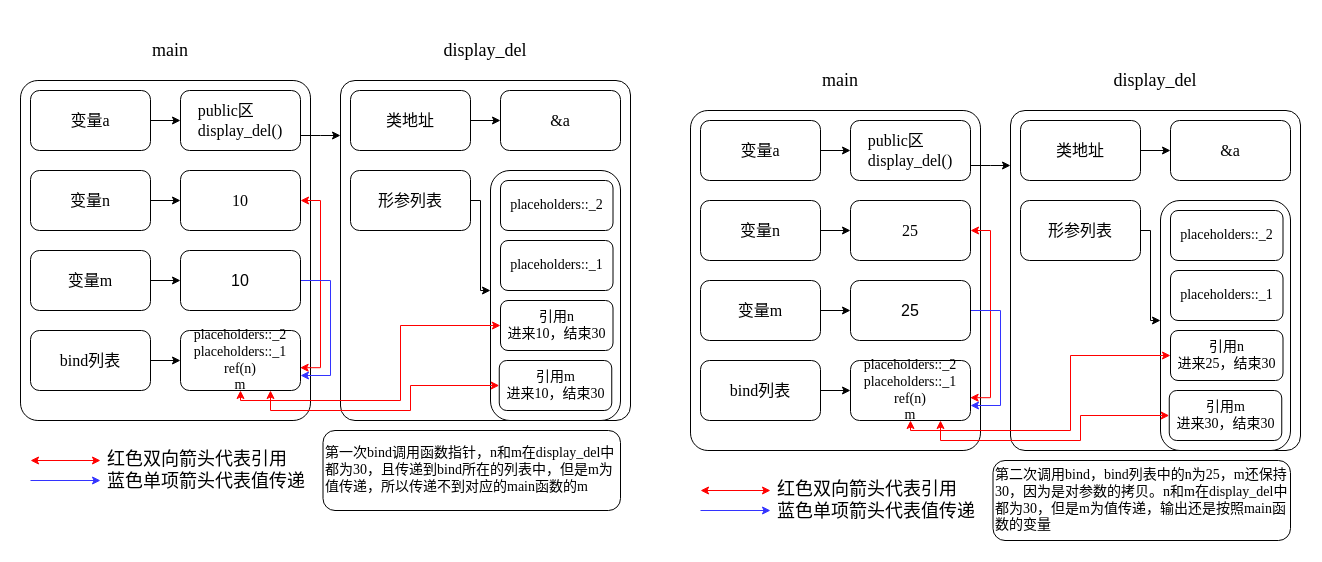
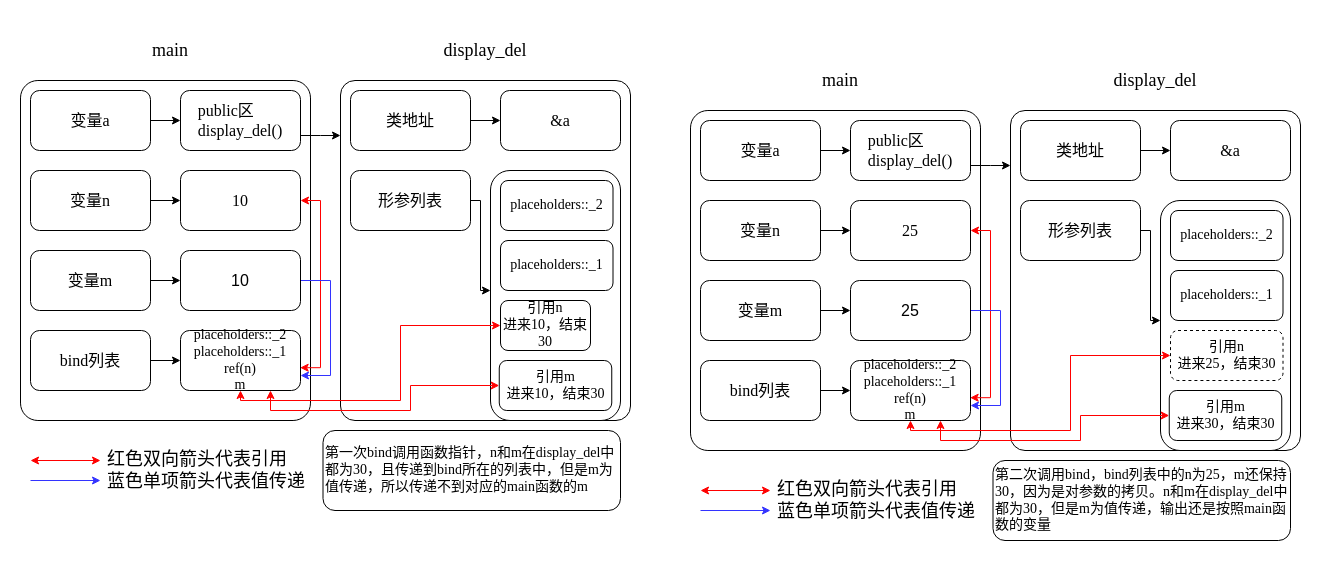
  <mxCell id="0" />
  <mxCell id="1" parent="0" />
  <mxCell id="2" value="&lt;font style=&quot;font-size: 18px;&quot; face=&quot;Comic Sans MS&quot;&gt;main&lt;/font&gt;" style="rounded=1;whiteSpace=wrap;html=1;fillColor=none;strokeColor=none;fontSize=18;" vertex="1" parent="1"><mxGeometry x="110" y="20" width="120" height="60" as="geometry" /></mxCell>
  <mxCell id="3" value="" style="rounded=1;whiteSpace=wrap;html=1;arcSize=6;" vertex="1" parent="1"><mxGeometry x="20" y="80" width="290" height="340" as="geometry" /></mxCell>
  <mxCell id="4" value="" style="edgeStyle=orthogonalEdgeStyle;rounded=0;orthogonalLoop=1;jettySize=auto;html=1;" edge="1" parent="1" source="5" target="15"><mxGeometry relative="1" as="geometry" /></mxCell>
  <mxCell id="5" value="&lt;font style=&quot;font-size: 16px;&quot; face=&quot;Comic Sans MS&quot;&gt;变量a&lt;/font&gt;" style="rounded=1;whiteSpace=wrap;html=1;" vertex="1" parent="1"><mxGeometry x="30" y="90" width="120" height="60" as="geometry" /></mxCell>
  <mxCell id="6" value="" style="edgeStyle=orthogonalEdgeStyle;rounded=0;orthogonalLoop=1;jettySize=auto;html=1;" edge="1" parent="1" source="7" target="11"><mxGeometry relative="1" as="geometry" /></mxCell>
  <mxCell id="7" value="&lt;font style=&quot;font-size: 16px;&quot; face=&quot;Comic Sans MS&quot;&gt;变量n&lt;/font&gt;" style="rounded=1;whiteSpace=wrap;html=1;" vertex="1" parent="1"><mxGeometry x="30" y="170" width="120" height="60" as="geometry" /></mxCell>
  <mxCell id="8" value="" style="edgeStyle=orthogonalEdgeStyle;rounded=0;orthogonalLoop=1;jettySize=auto;html=1;" edge="1" parent="1" source="9" target="13"><mxGeometry relative="1" as="geometry" /></mxCell>
  <mxCell id="9" value="&lt;font style=&quot;font-size: 16px;&quot; face=&quot;Comic Sans MS&quot;&gt;变量m&lt;/font&gt;" style="rounded=1;whiteSpace=wrap;html=1;" vertex="1" parent="1"><mxGeometry x="30" y="250" width="120" height="60" as="geometry" /></mxCell>
  <mxCell id="10" style="edgeStyle=orthogonalEdgeStyle;rounded=0;orthogonalLoop=1;jettySize=auto;html=1;exitX=1;exitY=0.5;exitDx=0;exitDy=0;entryX=0.997;entryY=0.62;entryDx=0;entryDy=0;entryPerimeter=0;startArrow=classic;startFill=1;strokeColor=#FF0000;" edge="1" parent="1" source="11" target="18"><mxGeometry relative="1" as="geometry" /></mxCell>
  <mxCell id="11" value="&lt;font style=&quot;font-size: 16px;&quot; face=&quot;Comic Sans MS&quot;&gt;10&lt;/font&gt;" style="whiteSpace=wrap;html=1;rounded=1;" vertex="1" parent="1"><mxGeometry x="180" y="170" width="120" height="60" as="geometry" /></mxCell>
  <mxCell id="12" style="edgeStyle=orthogonalEdgeStyle;rounded=0;orthogonalLoop=1;jettySize=auto;html=1;exitX=1;exitY=0.5;exitDx=0;exitDy=0;entryX=1;entryY=0.75;entryDx=0;entryDy=0;strokeColor=#3333FF;" edge="1" parent="1" source="13" target="18"><mxGeometry relative="1" as="geometry"><Array as="points"><mxPoint x="330" y="280" /><mxPoint x="330" y="375" /></Array></mxGeometry></mxCell>
  <mxCell id="13" value="&lt;font style=&quot;font-size: 16px;&quot;&gt;10&lt;/font&gt;" style="whiteSpace=wrap;html=1;rounded=1;" vertex="1" parent="1"><mxGeometry x="180" y="250" width="120" height="60" as="geometry" /></mxCell>
  <mxCell id="14" style="edgeStyle=orthogonalEdgeStyle;rounded=0;orthogonalLoop=1;jettySize=auto;html=1;exitX=1;exitY=0.75;exitDx=0;exitDy=0;" edge="1" parent="1" source="15"><mxGeometry relative="1" as="geometry"><mxPoint x="340" y="135" as="targetPoint" /></mxGeometry></mxCell>
  <mxCell id="15" value="&lt;div style=&quot;text-align: left;&quot;&gt;&lt;span style=&quot;font-size: 16px; font-family: &amp;quot;Comic Sans MS&amp;quot;; background-color: initial;&quot;&gt;public区&lt;/span&gt;&lt;/div&gt;&lt;font face=&quot;Comic Sans MS&quot; style=&quot;font-size: 16px;&quot;&gt;&lt;div style=&quot;&quot;&gt;&lt;span style=&quot;background-color: initial;&quot;&gt;display_del()&lt;/span&gt;&lt;/div&gt;&lt;/font&gt;" style="whiteSpace=wrap;html=1;rounded=1;align=center;" vertex="1" parent="1"><mxGeometry x="180" y="90" width="120" height="60" as="geometry" /></mxCell>
  <mxCell id="16" value="" style="edgeStyle=orthogonalEdgeStyle;rounded=0;orthogonalLoop=1;jettySize=auto;html=1;" edge="1" parent="1" source="17" target="18"><mxGeometry relative="1" as="geometry" /></mxCell>
  <mxCell id="17" value="&lt;font style=&quot;font-size: 16px;&quot; face=&quot;Comic Sans MS&quot;&gt;bind列表&lt;/font&gt;" style="rounded=1;whiteSpace=wrap;html=1;" vertex="1" parent="1"><mxGeometry x="30" y="330" width="120" height="60" as="geometry" /></mxCell>
  <mxCell id="18" value="&lt;font style=&quot;font-size: 14px;&quot; face=&quot;Comic Sans MS&quot;&gt;placeholders::_2&lt;br&gt;placeholders::_1&lt;br&gt;ref(n)&lt;br&gt;m&lt;/font&gt;" style="whiteSpace=wrap;html=1;rounded=1;" vertex="1" parent="1"><mxGeometry x="180" y="330" width="120" height="60" as="geometry" /></mxCell>
  <mxCell id="19" value="display_del" style="rounded=1;whiteSpace=wrap;html=1;fillColor=none;strokeColor=none;fontSize=18;fontFamily=Comic Sans MS;" vertex="1" parent="1"><mxGeometry x="425" y="20" width="120" height="60" as="geometry" /></mxCell>
  <mxCell id="20" value="" style="rounded=1;whiteSpace=wrap;html=1;arcSize=5;" vertex="1" parent="1"><mxGeometry x="340" y="80" width="290" height="340" as="geometry" /></mxCell>
  <mxCell id="21" value="" style="edgeStyle=orthogonalEdgeStyle;rounded=0;orthogonalLoop=1;jettySize=auto;html=1;" edge="1" parent="1" source="22" target="23"><mxGeometry relative="1" as="geometry" /></mxCell>
  <mxCell id="22" value="&lt;font style=&quot;font-size: 16px;&quot; face=&quot;Comic Sans MS&quot;&gt;类地址&lt;/font&gt;" style="rounded=1;whiteSpace=wrap;html=1;" vertex="1" parent="1"><mxGeometry x="350" y="90" width="120" height="60" as="geometry" /></mxCell>
  <mxCell id="23" value="&lt;font style=&quot;font-size: 16px;&quot; face=&quot;Comic Sans MS&quot;&gt;&amp;amp;a&lt;/font&gt;" style="rounded=1;whiteSpace=wrap;html=1;" vertex="1" parent="1"><mxGeometry x="500" y="90" width="120" height="60" as="geometry" /></mxCell>
  <mxCell id="24" value="" style="edgeStyle=orthogonalEdgeStyle;rounded=0;orthogonalLoop=1;jettySize=auto;html=1;" edge="1" parent="1" source="25" target="26"><mxGeometry relative="1" as="geometry"><Array as="points"><mxPoint x="480" y="200" /><mxPoint x="480" y="290" /></Array></mxGeometry></mxCell>
  <mxCell id="25" value="&lt;font style=&quot;font-size: 16px;&quot; face=&quot;Comic Sans MS&quot;&gt;形参列表&lt;/font&gt;" style="rounded=1;whiteSpace=wrap;html=1;" vertex="1" parent="1"><mxGeometry x="350" y="170" width="120" height="60" as="geometry" /></mxCell>
  <mxCell id="26" value="" style="whiteSpace=wrap;html=1;rounded=1;" vertex="1" parent="1"><mxGeometry x="490" y="170" width="130" height="250" as="geometry" /></mxCell>
  <mxCell id="27" value="&lt;font face=&quot;Comic Sans MS&quot; style=&quot;font-size: 14px;&quot;&gt;placeholders::_2&lt;/font&gt;" style="whiteSpace=wrap;html=1;rounded=1;" vertex="1" parent="1"><mxGeometry x="500" y="180" width="112.5" height="50" as="geometry" /></mxCell>
  <mxCell id="28" value="&lt;font face=&quot;Comic Sans MS&quot; style=&quot;font-size: 14px;&quot;&gt;placeholders::_1&lt;/font&gt;" style="whiteSpace=wrap;html=1;rounded=1;" vertex="1" parent="1"><mxGeometry x="500" y="240" width="112.5" height="50" as="geometry" /></mxCell>
- <mxCell id="29" value="&lt;font face=&quot;Comic Sans MS&quot; style=&quot;font-size: 14px;&quot;&gt;引用n&lt;br&gt;进来10，结束30&lt;br&gt;&lt;/font&gt;" style="whiteSpace=wrap;html=1;rounded=1;" vertex="1" parent="1"><mxGeometry x="500" y="300" width="112.5" height="50" as="geometry" /></mxCell>
+ <mxCell id="29" value="&lt;font face=&quot;Comic Sans MS&quot; style=&quot;font-size: 14px;&quot;&gt;引用n&lt;br&gt;进来10，结束30&lt;br&gt;&lt;/font&gt;" style="whiteSpace=wrap;html=1;rounded=1;" vertex="1" parent="1"><mxGeometry x="500" y="300" width="90" height="50" as="geometry" /></mxCell>
  <mxCell id="30" value="&lt;font face=&quot;Comic Sans MS&quot; style=&quot;font-size: 14px;&quot;&gt;引用m&lt;br&gt;进来10，结束30&lt;br&gt;&lt;/font&gt;" style="whiteSpace=wrap;html=1;rounded=1;" vertex="1" parent="1"><mxGeometry x="498.75" y="360" width="112.5" height="50" as="geometry" /></mxCell>
  <mxCell id="31" style="edgeStyle=orthogonalEdgeStyle;rounded=0;orthogonalLoop=1;jettySize=auto;html=1;exitX=0.75;exitY=1;exitDx=0;exitDy=0;entryX=0;entryY=0.5;entryDx=0;entryDy=0;startArrow=classic;startFill=1;strokeColor=#FF0000;" edge="1" parent="1" source="18" target="30"><mxGeometry relative="1" as="geometry"><Array as="points"><mxPoint x="270" y="410" /><mxPoint x="410" y="410" /><mxPoint x="410" y="385" /></Array></mxGeometry></mxCell>
  <mxCell id="32" style="edgeStyle=orthogonalEdgeStyle;rounded=0;orthogonalLoop=1;jettySize=auto;html=1;exitX=0.5;exitY=1;exitDx=0;exitDy=0;startArrow=classic;startFill=1;strokeColor=#FF0000;" edge="1" parent="1" source="18" target="29"><mxGeometry relative="1" as="geometry"><Array as="points"><mxPoint x="240" y="400" /><mxPoint x="400" y="400" /><mxPoint x="400" y="325" /></Array></mxGeometry></mxCell>
  <mxCell id="33" value="" style="endArrow=classic;startArrow=classic;html=1;rounded=0;strokeColor=#FF0000;" edge="1" parent="1"><mxGeometry width="50" height="50" relative="1" as="geometry"><mxPoint x="30" y="460" as="sourcePoint" /><mxPoint x="100" y="460" as="targetPoint" /></mxGeometry></mxCell>
  <mxCell id="34" value="" style="endArrow=classic;startArrow=none;html=1;rounded=0;startFill=0;strokeColor=#3333FF;" edge="1" parent="1"><mxGeometry width="50" height="50" relative="1" as="geometry"><mxPoint x="30" y="480" as="sourcePoint" /><mxPoint x="100" y="480" as="targetPoint" /></mxGeometry></mxCell>
  <mxCell id="35" value="&lt;font style=&quot;font-size: 18px;&quot; face=&quot;Comic Sans MS&quot;&gt;红色双向箭头代表引用&lt;br&gt;蓝色单项箭头代表值传递&lt;br&gt;&lt;/font&gt;" style="rounded=1;whiteSpace=wrap;html=1;fillColor=none;strokeColor=none;fontSize=18;align=left;" vertex="1" parent="1"><mxGeometry x="105" y="440" width="205" height="60" as="geometry" /></mxCell>
  <mxCell id="36" value="&lt;font style=&quot;font-size: 14px;&quot; face=&quot;Comic Sans MS&quot;&gt;第一次bind调用函数指针，n和m在display_del中都为30，且传递到bind所在的列表中，但是m为值传递，所以传递不到对应的main函数的m&lt;/font&gt;" style="rounded=1;whiteSpace=wrap;html=1;align=left;" vertex="1" parent="1"><mxGeometry x="322.5" y="430" width="297.5" height="80" as="geometry" /></mxCell>
  <mxCell id="37" value="&lt;font style=&quot;font-size: 18px;&quot; face=&quot;Comic Sans MS&quot;&gt;main&lt;/font&gt;" style="rounded=1;whiteSpace=wrap;html=1;fillColor=none;strokeColor=none;fontSize=18;" vertex="1" parent="1"><mxGeometry x="780" y="50" width="120" height="60" as="geometry" /></mxCell>
  <mxCell id="38" value="" style="rounded=1;whiteSpace=wrap;html=1;arcSize=6;" vertex="1" parent="1"><mxGeometry x="690" y="110" width="290" height="340" as="geometry" /></mxCell>
  <mxCell id="39" value="" style="edgeStyle=orthogonalEdgeStyle;rounded=0;orthogonalLoop=1;jettySize=auto;html=1;" edge="1" source="40" target="50" parent="1"><mxGeometry relative="1" as="geometry" /></mxCell>
  <mxCell id="40" value="&lt;font style=&quot;font-size: 16px;&quot; face=&quot;Comic Sans MS&quot;&gt;变量a&lt;/font&gt;" style="rounded=1;whiteSpace=wrap;html=1;" vertex="1" parent="1"><mxGeometry x="700" y="120" width="120" height="60" as="geometry" /></mxCell>
  <mxCell id="41" value="" style="edgeStyle=orthogonalEdgeStyle;rounded=0;orthogonalLoop=1;jettySize=auto;html=1;" edge="1" source="42" target="46" parent="1"><mxGeometry relative="1" as="geometry" /></mxCell>
  <mxCell id="42" value="&lt;font style=&quot;font-size: 16px;&quot; face=&quot;Comic Sans MS&quot;&gt;变量n&lt;/font&gt;" style="rounded=1;whiteSpace=wrap;html=1;" vertex="1" parent="1"><mxGeometry x="700" y="200" width="120" height="60" as="geometry" /></mxCell>
  <mxCell id="43" value="" style="edgeStyle=orthogonalEdgeStyle;rounded=0;orthogonalLoop=1;jettySize=auto;html=1;" edge="1" source="44" target="48" parent="1"><mxGeometry relative="1" as="geometry" /></mxCell>
  <mxCell id="44" value="&lt;font style=&quot;font-size: 16px;&quot; face=&quot;Comic Sans MS&quot;&gt;变量m&lt;/font&gt;" style="rounded=1;whiteSpace=wrap;html=1;" vertex="1" parent="1"><mxGeometry x="700" y="280" width="120" height="60" as="geometry" /></mxCell>
  <mxCell id="45" style="edgeStyle=orthogonalEdgeStyle;rounded=0;orthogonalLoop=1;jettySize=auto;html=1;exitX=1;exitY=0.5;exitDx=0;exitDy=0;entryX=0.997;entryY=0.62;entryDx=0;entryDy=0;entryPerimeter=0;startArrow=classic;startFill=1;strokeColor=#FF0000;" edge="1" source="46" target="53" parent="1"><mxGeometry relative="1" as="geometry" /></mxCell>
  <mxCell id="46" value="&lt;font style=&quot;font-size: 16px;&quot; face=&quot;Comic Sans MS&quot;&gt;25&lt;/font&gt;" style="whiteSpace=wrap;html=1;rounded=1;" vertex="1" parent="1"><mxGeometry x="850" y="200" width="120" height="60" as="geometry" /></mxCell>
  <mxCell id="47" style="edgeStyle=orthogonalEdgeStyle;rounded=0;orthogonalLoop=1;jettySize=auto;html=1;exitX=1;exitY=0.5;exitDx=0;exitDy=0;entryX=1;entryY=0.75;entryDx=0;entryDy=0;strokeColor=#3333FF;" edge="1" source="48" target="53" parent="1"><mxGeometry relative="1" as="geometry"><Array as="points"><mxPoint x="1000" y="310" /><mxPoint x="1000" y="405" /></Array></mxGeometry></mxCell>
  <mxCell id="48" value="&lt;font style=&quot;font-size: 16px;&quot;&gt;25&lt;/font&gt;" style="whiteSpace=wrap;html=1;rounded=1;" vertex="1" parent="1"><mxGeometry x="850" y="280" width="120" height="60" as="geometry" /></mxCell>
  <mxCell id="49" style="edgeStyle=orthogonalEdgeStyle;rounded=0;orthogonalLoop=1;jettySize=auto;html=1;exitX=1;exitY=0.75;exitDx=0;exitDy=0;" edge="1" source="50" parent="1"><mxGeometry relative="1" as="geometry"><mxPoint x="1010" y="165" as="targetPoint" /></mxGeometry></mxCell>
  <mxCell id="50" value="&lt;div style=&quot;text-align: left;&quot;&gt;&lt;span style=&quot;font-size: 16px; font-family: &amp;quot;Comic Sans MS&amp;quot;; background-color: initial;&quot;&gt;public区&lt;/span&gt;&lt;/div&gt;&lt;font face=&quot;Comic Sans MS&quot; style=&quot;font-size: 16px;&quot;&gt;&lt;div style=&quot;&quot;&gt;&lt;span style=&quot;background-color: initial;&quot;&gt;display_del()&lt;/span&gt;&lt;/div&gt;&lt;/font&gt;" style="whiteSpace=wrap;html=1;rounded=1;align=center;" vertex="1" parent="1"><mxGeometry x="850" y="120" width="120" height="60" as="geometry" /></mxCell>
  <mxCell id="51" value="" style="edgeStyle=orthogonalEdgeStyle;rounded=0;orthogonalLoop=1;jettySize=auto;html=1;" edge="1" source="52" target="53" parent="1"><mxGeometry relative="1" as="geometry" /></mxCell>
  <mxCell id="52" value="&lt;font style=&quot;font-size: 16px;&quot; face=&quot;Comic Sans MS&quot;&gt;bind列表&lt;/font&gt;" style="rounded=1;whiteSpace=wrap;html=1;" vertex="1" parent="1"><mxGeometry x="700" y="360" width="120" height="60" as="geometry" /></mxCell>
  <mxCell id="53" value="&lt;font style=&quot;font-size: 14px;&quot; face=&quot;Comic Sans MS&quot;&gt;placeholders::_2&lt;br&gt;placeholders::_1&lt;br&gt;ref(n)&lt;br&gt;m&lt;/font&gt;" style="whiteSpace=wrap;html=1;rounded=1;" vertex="1" parent="1"><mxGeometry x="850" y="360" width="120" height="60" as="geometry" /></mxCell>
  <mxCell id="54" value="display_del" style="rounded=1;whiteSpace=wrap;html=1;fillColor=none;strokeColor=none;fontSize=18;fontFamily=Comic Sans MS;" vertex="1" parent="1"><mxGeometry x="1095" y="50" width="120" height="60" as="geometry" /></mxCell>
  <mxCell id="55" value="" style="rounded=1;whiteSpace=wrap;html=1;arcSize=5;" vertex="1" parent="1"><mxGeometry x="1010" y="110" width="290" height="340" as="geometry" /></mxCell>
  <mxCell id="56" value="" style="edgeStyle=orthogonalEdgeStyle;rounded=0;orthogonalLoop=1;jettySize=auto;html=1;" edge="1" source="57" target="58" parent="1"><mxGeometry relative="1" as="geometry" /></mxCell>
  <mxCell id="57" value="&lt;font style=&quot;font-size: 16px;&quot; face=&quot;Comic Sans MS&quot;&gt;类地址&lt;/font&gt;" style="rounded=1;whiteSpace=wrap;html=1;" vertex="1" parent="1"><mxGeometry x="1020" y="120" width="120" height="60" as="geometry" /></mxCell>
  <mxCell id="58" value="&lt;font style=&quot;font-size: 16px;&quot; face=&quot;Comic Sans MS&quot;&gt;&amp;amp;a&lt;/font&gt;" style="rounded=1;whiteSpace=wrap;html=1;" vertex="1" parent="1"><mxGeometry x="1170" y="120" width="120" height="60" as="geometry" /></mxCell>
  <mxCell id="59" value="" style="edgeStyle=orthogonalEdgeStyle;rounded=0;orthogonalLoop=1;jettySize=auto;html=1;" edge="1" source="60" target="61" parent="1"><mxGeometry relative="1" as="geometry"><Array as="points"><mxPoint x="1150" y="230" /><mxPoint x="1150" y="320" /></Array></mxGeometry></mxCell>
  <mxCell id="60" value="&lt;font style=&quot;font-size: 16px;&quot; face=&quot;Comic Sans MS&quot;&gt;形参列表&lt;/font&gt;" style="rounded=1;whiteSpace=wrap;html=1;" vertex="1" parent="1"><mxGeometry x="1020" y="200" width="120" height="60" as="geometry" /></mxCell>
  <mxCell id="61" value="" style="whiteSpace=wrap;html=1;rounded=1;" vertex="1" parent="1"><mxGeometry x="1160" y="200" width="130" height="250" as="geometry" /></mxCell>
  <mxCell id="62" value="&lt;font face=&quot;Comic Sans MS&quot; style=&quot;font-size: 14px;&quot;&gt;placeholders::_2&lt;/font&gt;" style="whiteSpace=wrap;html=1;rounded=1;" vertex="1" parent="1"><mxGeometry x="1170" y="210" width="112.5" height="50" as="geometry" /></mxCell>
  <mxCell id="63" value="&lt;font face=&quot;Comic Sans MS&quot; style=&quot;font-size: 14px;&quot;&gt;placeholders::_1&lt;/font&gt;" style="whiteSpace=wrap;html=1;rounded=1;" vertex="1" parent="1"><mxGeometry x="1170" y="270" width="112.5" height="50" as="geometry" /></mxCell>
- <mxCell id="64" value="&lt;font face=&quot;Comic Sans MS&quot; style=&quot;font-size: 14px;&quot;&gt;引用n&lt;br&gt;进来25，结束30&lt;br&gt;&lt;/font&gt;" style="whiteSpace=wrap;html=1;rounded=1;" vertex="1" parent="1"><mxGeometry x="1170" y="330" width="112.5" height="50" as="geometry" /></mxCell>
+ <mxCell id="64" value="&lt;font face=&quot;Comic Sans MS&quot; style=&quot;font-size: 14px;&quot;&gt;引用n&lt;br&gt;进来25，结束30&lt;br&gt;&lt;/font&gt;" style="whiteSpace=wrap;html=1;rounded=1;dashed=1;" vertex="1" parent="1"><mxGeometry x="1170" y="330" width="112.5" height="50" as="geometry" /></mxCell>
  <mxCell id="65" value="&lt;font face=&quot;Comic Sans MS&quot; style=&quot;font-size: 14px;&quot;&gt;引用m&lt;br&gt;进来30，结束30&lt;br&gt;&lt;/font&gt;" style="whiteSpace=wrap;html=1;rounded=1;" vertex="1" parent="1"><mxGeometry x="1168.75" y="390" width="112.5" height="50" as="geometry" /></mxCell>
  <mxCell id="66" style="edgeStyle=orthogonalEdgeStyle;rounded=0;orthogonalLoop=1;jettySize=auto;html=1;exitX=0.75;exitY=1;exitDx=0;exitDy=0;entryX=0;entryY=0.5;entryDx=0;entryDy=0;startArrow=classic;startFill=1;strokeColor=#FF0000;" edge="1" source="53" target="65" parent="1"><mxGeometry relative="1" as="geometry"><Array as="points"><mxPoint x="940" y="440" /><mxPoint x="1080" y="440" /><mxPoint x="1080" y="415" /></Array></mxGeometry></mxCell>
  <mxCell id="67" style="edgeStyle=orthogonalEdgeStyle;rounded=0;orthogonalLoop=1;jettySize=auto;html=1;exitX=0.5;exitY=1;exitDx=0;exitDy=0;startArrow=classic;startFill=1;strokeColor=#FF0000;" edge="1" source="53" target="64" parent="1"><mxGeometry relative="1" as="geometry"><Array as="points"><mxPoint x="910" y="430" /><mxPoint x="1070" y="430" /><mxPoint x="1070" y="355" /></Array></mxGeometry></mxCell>
  <mxCell id="68" value="" style="endArrow=classic;startArrow=classic;html=1;rounded=0;strokeColor=#FF0000;" edge="1" parent="1"><mxGeometry width="50" height="50" relative="1" as="geometry"><mxPoint x="700" y="490" as="sourcePoint" /><mxPoint x="770" y="490" as="targetPoint" /></mxGeometry></mxCell>
  <mxCell id="69" value="" style="endArrow=classic;startArrow=none;html=1;rounded=0;startFill=0;strokeColor=#3333FF;" edge="1" parent="1"><mxGeometry width="50" height="50" relative="1" as="geometry"><mxPoint x="700" y="510" as="sourcePoint" /><mxPoint x="770" y="510" as="targetPoint" /></mxGeometry></mxCell>
  <mxCell id="70" value="&lt;font style=&quot;font-size: 18px;&quot; face=&quot;Comic Sans MS&quot;&gt;红色双向箭头代表引用&lt;br&gt;蓝色单项箭头代表值传递&lt;br&gt;&lt;/font&gt;" style="rounded=1;whiteSpace=wrap;html=1;fillColor=none;strokeColor=none;fontSize=18;align=left;" vertex="1" parent="1"><mxGeometry x="775" y="470" width="205" height="60" as="geometry" /></mxCell>
  <mxCell id="71" value="&lt;font style=&quot;font-size: 14px;&quot; face=&quot;Comic Sans MS&quot;&gt;&lt;font style=&quot;font-size: 14px;&quot;&gt;第二次调用bind，bind列表中的n为25，m还保持30，因为是对参数的拷贝。&lt;/font&gt;n和m在display_del中都为30，但是m为值传递，输出还是按照main函数的变量&lt;/font&gt;" style="rounded=1;whiteSpace=wrap;html=1;align=left;" vertex="1" parent="1"><mxGeometry x="992.5" y="460" width="297.5" height="80" as="geometry" /></mxCell>
